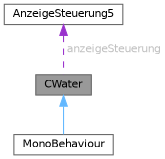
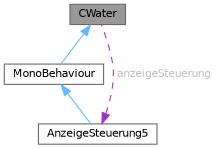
  digraph {
    node [color=gray40 fillcolor=white fontname=Helvetica fontsize=10 shape=box style=filled]
    edge [color=steelblue1 dir=back fontname=Helvetica fontsize=10 labelfontname=Helvetica labelfontsize=10 style=solid]
    n1 [fillcolor=grey60 fontcolor=black height=0.2 label=CWater width=0.4]
    n2 [height=0.2 label=MonoBehaviour width=0.4]
    n3 [height=0.2 label=AnzeigeSteuerung5 width=0.4]
    n1 -> n2
+   n2 -> n3
    n3 -> n1 [color=darkorchid3 fontcolor=grey label=" anzeigeSteuerung" style=dashed]
  }
